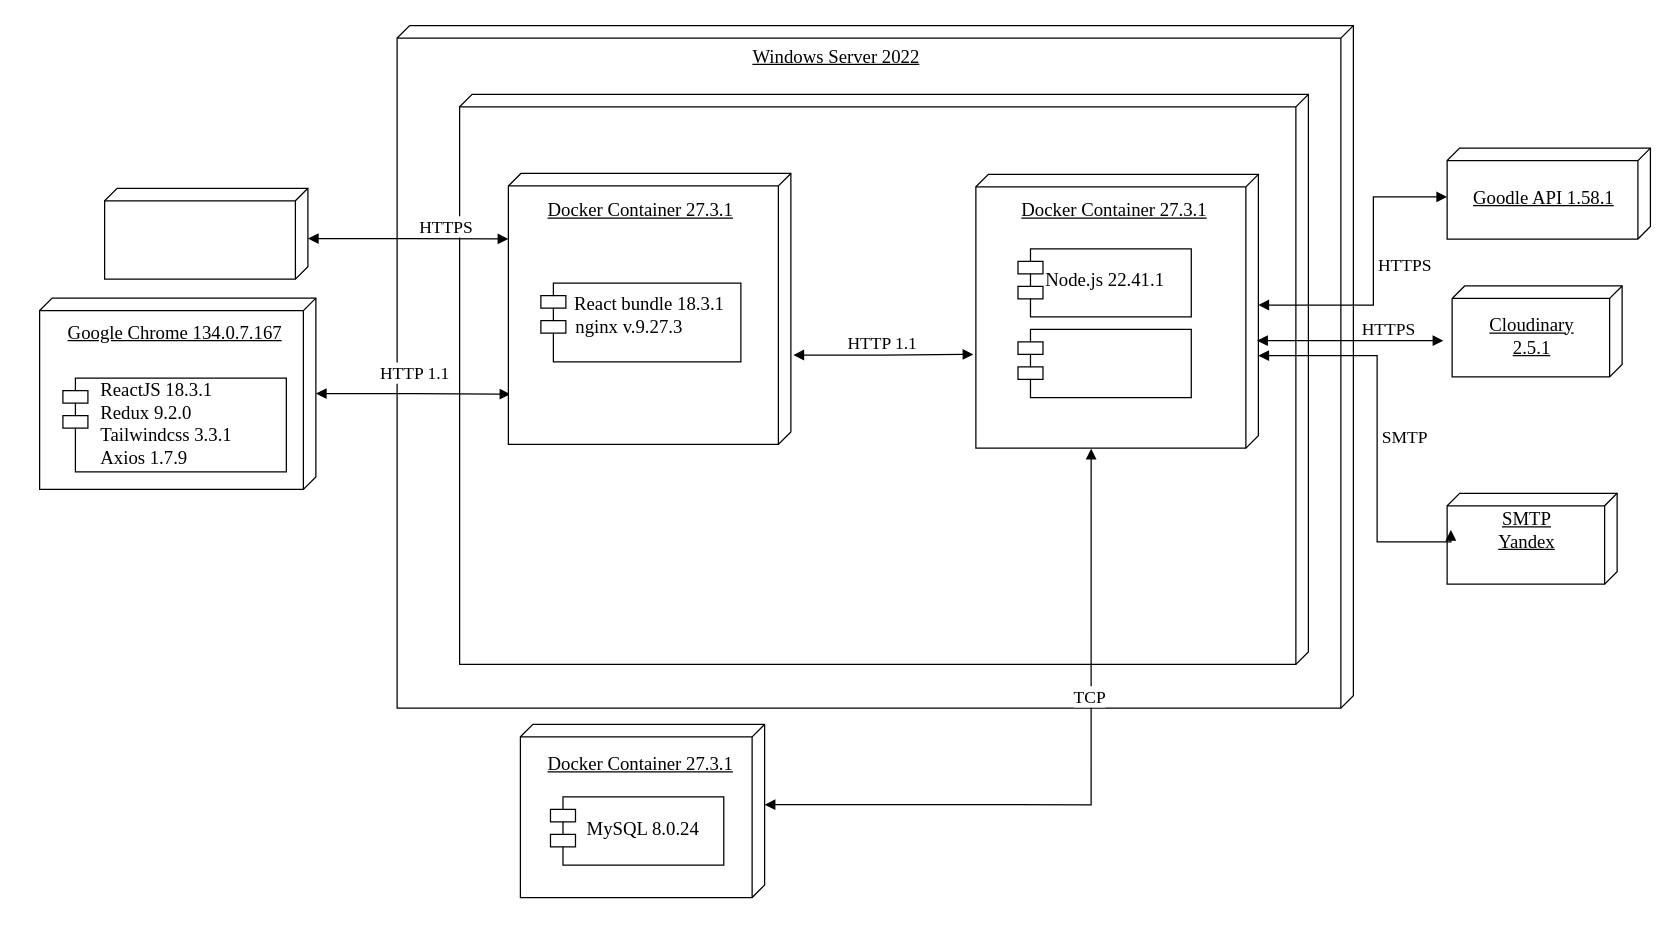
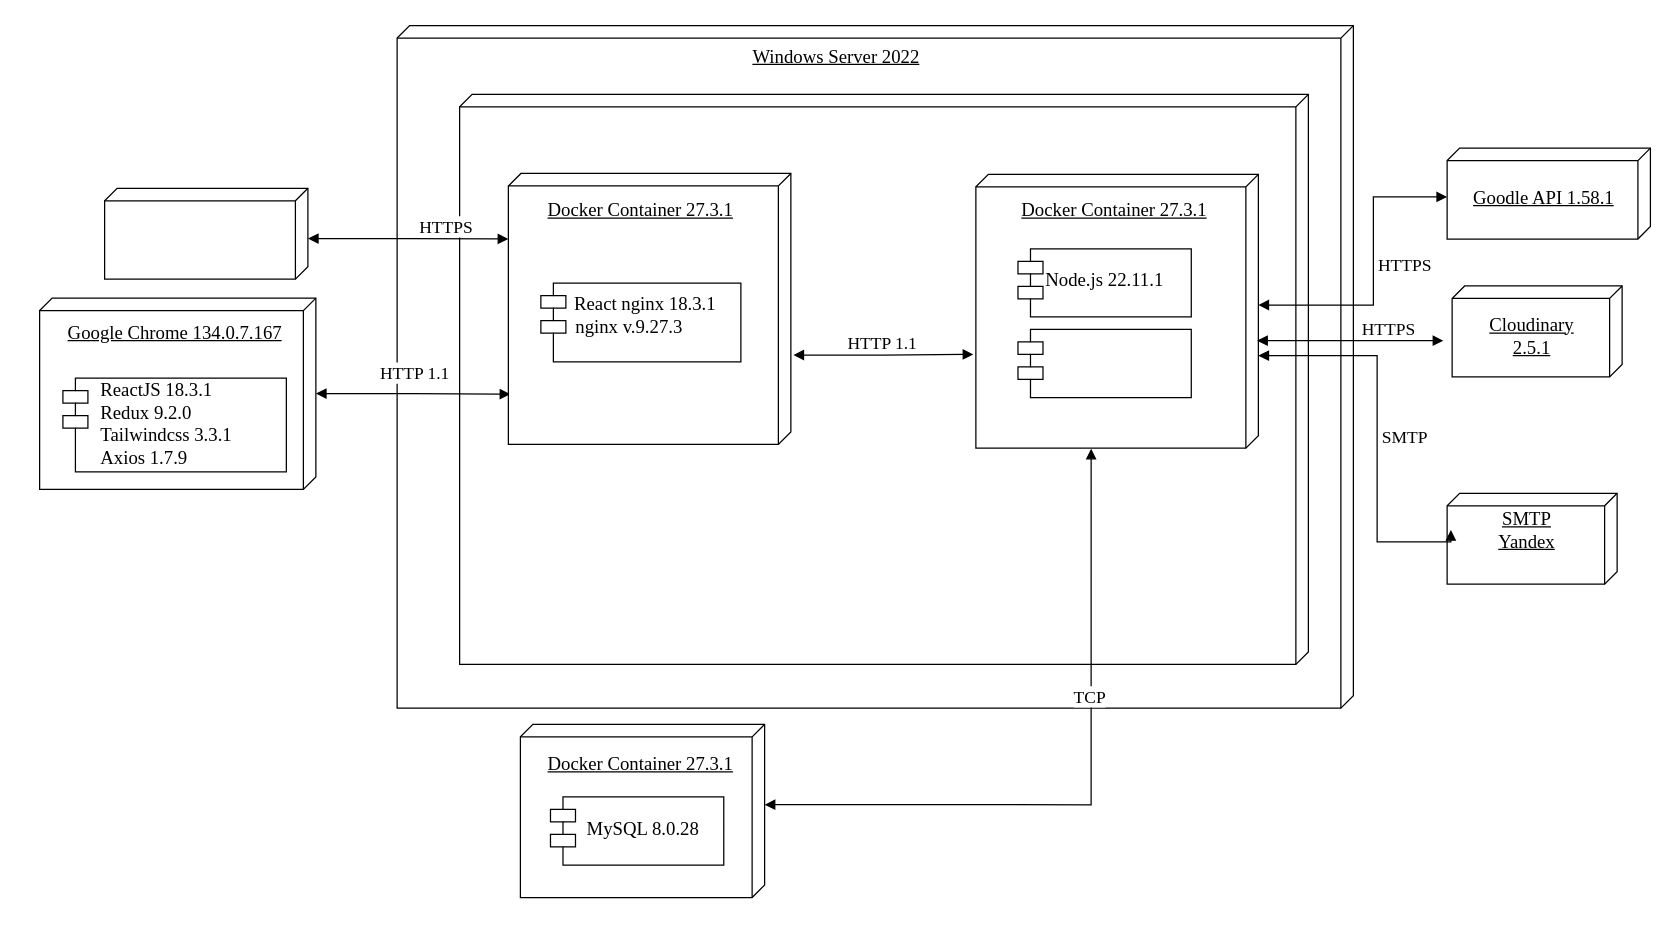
  <mxCell id="0" />
  <mxCell id="1" parent="0" />
  <mxCell id="2" value="&lt;span style=&quot;color: rgba(0, 0, 0, 0); font-family: monospace; font-size: 0px; text-wrap-mode: nowrap;&quot;&gt;%3CmxGraphModel%3E%3Croot%3E%3CmxCell%20id%3D%220%22%2F%3E%3CmxCell%20id%3D%221%22%20parent%3D%220%22%2F%3E%3CmxCell%20id%3D%222%22%20value%3D%22%22%20style%3D%22verticalAlign%3Dtop%3Balign%3Dleft%3BspacingTop%3D8%3BspacingLeft%3D2%3BspacingRight%3D12%3Bshape%3Dcube%3Bsize%3D10%3Bdirection%3Dsouth%3BfontStyle%3D4%3Bhtml%3D1%3BwhiteSpace%3Dwrap%3B%22%20vertex%3D%221%22%20parent%3D%221%22%3E%3CmxGeometry%20x%3D%22772%22%20y%3D%22318%22%20width%3D%22679%22%20height%3D%22619%22%20as%3D%22geometry%22%2F%3E%3C%2FmxCell%3E%3C%2Froot%3E%3C%2FmxGraphModel%3E&lt;/span&gt;" style="verticalAlign=top;align=left;spacingTop=8;spacingLeft=2;spacingRight=12;shape=cube;size=10;direction=south;fontStyle=4;html=1;whiteSpace=wrap;" parent="1" vertex="1"><mxGeometry x="317" y="20" width="765" height="546" as="geometry" /></mxCell>
  <mxCell id="3" value="" style="verticalAlign=top;align=left;spacingTop=8;spacingLeft=2;spacingRight=12;shape=cube;size=10;direction=south;fontStyle=4;html=1;whiteSpace=wrap;" parent="1" vertex="1"><mxGeometry x="367" y="75" width="679" height="456" as="geometry" /></mxCell>
  <mxCell id="4" value="" style="verticalAlign=top;align=left;spacingTop=8;spacingLeft=2;spacingRight=12;shape=cube;size=10;direction=south;fontStyle=4;html=1;whiteSpace=wrap;fontSize=14;" parent="1" vertex="1"><mxGeometry x="31" y="238" width="221" height="153" as="geometry" /></mxCell>
  <mxCell id="5" value="&lt;div&gt;&lt;font face=&quot;Times New Roman&quot;&gt;&lt;u&gt;Google Chrome 134.0.7.167&lt;/u&gt;&lt;/font&gt;&lt;/div&gt;" style="text;html=1;align=center;verticalAlign=middle;whiteSpace=wrap;rounded=0;fontSize=15;" parent="1" vertex="1"><mxGeometry x="20.51" y="242" width="237" height="46.5" as="geometry" /></mxCell>
  <mxCell id="6" value="&lt;div&gt;&lt;br&gt;&lt;/div&gt;" style="shape=module;align=left;spacingLeft=20;align=center;verticalAlign=top;whiteSpace=wrap;html=1;fontSize=14;" parent="1" vertex="1"><mxGeometry x="49.63" y="302" width="178.75" height="75" as="geometry" /></mxCell>
  <mxCell id="7" value="&lt;font face=&quot;Times New Roman&quot;&gt;ReactJS 18.3.1&lt;/font&gt;&lt;div&gt;&lt;font face=&quot;Times New Roman&quot;&gt;&lt;span&gt;Redux 9.2.0&lt;br&gt;&lt;/span&gt;&lt;/font&gt;&lt;div&gt;&lt;font face=&quot;PvMJpOz3pLV8ocHbTbVb&quot;&gt;Tailwindcss 3.3.1&lt;/font&gt;&lt;/div&gt;&lt;div&gt;&lt;font face=&quot;PvMJpOz3pLV8ocHbTbVb&quot;&gt;Axios 1.7.9&lt;/font&gt;&lt;/div&gt;&lt;/div&gt;" style="text;html=1;align=left;verticalAlign=middle;whiteSpace=wrap;rounded=0;fontSize=15;" parent="1" vertex="1"><mxGeometry x="78.38" y="300.87" width="150" height="75" as="geometry" /></mxCell>
  <mxCell id="8" value="" style="endArrow=block;html=1;rounded=0;edgeStyle=orthogonalEdgeStyle;endFill=1;startArrow=block;startFill=1;entryX=0.815;entryY=0.993;entryDx=0;entryDy=0;entryPerimeter=0;fontSize=14;spacing=2;" parent="1" target="10" edge="1"><mxGeometry width="50" height="50" relative="1" as="geometry"><mxPoint x="252" y="314.37" as="sourcePoint" /><mxPoint x="365.5" y="313.87" as="targetPoint" /><Array as="points"><mxPoint x="330" y="314" /></Array></mxGeometry></mxCell>
  <mxCell id="9" value="&lt;font face=&quot;Times New Roman&quot;&gt;HTTP 1.1&lt;/font&gt;" style="edgeLabel;html=1;align=center;verticalAlign=middle;resizable=0;points=[];fontSize=14;" parent="8" vertex="1" connectable="0"><mxGeometry x="0.076" y="1" relative="1" as="geometry"><mxPoint x="-6" y="-16" as="offset" /></mxGeometry></mxCell>
  <mxCell id="10" value="" style="verticalAlign=top;align=left;spacingTop=8;spacingLeft=2;spacingRight=12;shape=cube;size=10;direction=south;fontStyle=4;html=1;whiteSpace=wrap;fontSize=14;" parent="1" vertex="1"><mxGeometry x="406" y="138.25" width="226" height="216.75" as="geometry" /></mxCell>
  <mxCell id="11" value="&lt;div&gt;&lt;br&gt;&lt;/div&gt;" style="shape=module;align=left;spacingLeft=20;align=center;verticalAlign=top;whiteSpace=wrap;html=1;fontSize=14;" parent="1" vertex="1"><mxGeometry x="432" y="226" width="160" height="63" as="geometry" /></mxCell>
- <mxCell id="12" value="&lt;span style=&quot;font-family: &amp;quot;Times New Roman&amp;quot;; text-align: center;&quot;&gt;React bundle 18.3.1&lt;/span&gt;" style="text;html=1;align=left;verticalAlign=middle;whiteSpace=wrap;rounded=0;fontSize=15;" parent="1" vertex="1"><mxGeometry x="456.5" y="216" width="135" height="52.5" as="geometry" /></mxCell>
+ <mxCell id="12" value="&lt;span style=&quot;font-family: &amp;quot;Times New Roman&amp;quot;; text-align: center;&quot;&gt;React nginx 18.3.1&lt;/span&gt;" style="text;html=1;align=left;verticalAlign=middle;whiteSpace=wrap;rounded=0;fontSize=15;" parent="1" vertex="1"><mxGeometry x="456.5" y="216" width="135" height="52.5" as="geometry" /></mxCell>
  <mxCell id="13" value="" style="verticalAlign=top;align=left;spacingTop=8;spacingLeft=2;spacingRight=12;shape=cube;size=10;direction=south;fontStyle=4;html=1;whiteSpace=wrap;fontSize=14;" parent="1" vertex="1"><mxGeometry x="780" y="139" width="226" height="219" as="geometry" /></mxCell>
  <mxCell id="14" value="&lt;div&gt;&lt;br&gt;&lt;/div&gt;" style="shape=module;align=left;spacingLeft=20;align=center;verticalAlign=top;whiteSpace=wrap;html=1;fontSize=14;" parent="1" vertex="1"><mxGeometry x="813.69" y="198.5" width="138.63" height="54.5" as="geometry" /></mxCell>
- <mxCell id="15" value="&lt;span style=&quot;font-family: &amp;quot;Times New Roman&amp;quot;; text-align: center;&quot;&gt;&lt;font&gt;Node.js&amp;nbsp;&lt;/font&gt;&lt;/span&gt;&lt;span style=&quot;font-family: &amp;quot;Times New Roman&amp;quot;; text-align: center; background-color: transparent; color: light-dark(rgb(0, 0, 0), rgb(255, 255, 255));&quot;&gt;22.41.1&lt;/span&gt;" style="text;html=1;align=left;verticalAlign=middle;whiteSpace=wrap;rounded=0;fontSize=15;" parent="1" vertex="1"><mxGeometry x="834" y="197" width="119" height="52.5" as="geometry" /></mxCell>
+ <mxCell id="15" value="&lt;span style=&quot;font-family: &amp;quot;Times New Roman&amp;quot;; text-align: center;&quot;&gt;&lt;font&gt;Node.js&amp;nbsp;&lt;/font&gt;&lt;/span&gt;&lt;span style=&quot;font-family: &amp;quot;Times New Roman&amp;quot;; text-align: center; background-color: transparent; color: light-dark(rgb(0, 0, 0), rgb(255, 255, 255));&quot;&gt;22.11.1&lt;/span&gt;" style="text;html=1;align=left;verticalAlign=middle;whiteSpace=wrap;rounded=0;fontSize=15;" parent="1" vertex="1"><mxGeometry x="834" y="197" width="119" height="52.5" as="geometry" /></mxCell>
  <mxCell id="16" value="&lt;div&gt;&lt;br&gt;&lt;/div&gt;" style="shape=module;align=left;spacingLeft=20;align=center;verticalAlign=top;whiteSpace=wrap;html=1;fontSize=14;" parent="1" vertex="1"><mxGeometry x="813.69" y="263" width="138.63" height="54.5" as="geometry" /></mxCell>
  <mxCell id="17" value="" style="verticalAlign=top;align=left;spacingTop=8;spacingLeft=2;spacingRight=12;shape=cube;size=10;direction=south;fontStyle=4;html=1;whiteSpace=wrap;fontSize=14;" parent="1" vertex="1"><mxGeometry x="415.62" y="579" width="195.38" height="138.5" as="geometry" /></mxCell>
  <mxCell id="18" value="&lt;div&gt;&lt;br&gt;&lt;/div&gt;" style="shape=module;align=left;spacingLeft=20;align=center;verticalAlign=top;whiteSpace=wrap;html=1;fontSize=14;" parent="1" vertex="1"><mxGeometry x="439.69" y="637" width="138.63" height="54.5" as="geometry" /></mxCell>
- <mxCell id="19" value="&lt;span style=&quot;font-family: &amp;quot;Times New Roman&amp;quot;; text-align: center;&quot;&gt;&lt;font&gt;MySQL 8.0.24&lt;/font&gt;&lt;/span&gt;" style="text;html=1;align=left;verticalAlign=middle;whiteSpace=wrap;rounded=0;fontSize=15;" parent="1" vertex="1"><mxGeometry x="466.56" y="635.5" width="104.88" height="52.5" as="geometry" /></mxCell>
+ <mxCell id="19" value="&lt;span style=&quot;font-family: &amp;quot;Times New Roman&amp;quot;; text-align: center;&quot;&gt;&lt;font&gt;MySQL 8.0.28&lt;/font&gt;&lt;/span&gt;" style="text;html=1;align=left;verticalAlign=middle;whiteSpace=wrap;rounded=0;fontSize=15;" parent="1" vertex="1"><mxGeometry x="466.56" y="635.5" width="104.88" height="52.5" as="geometry" /></mxCell>
  <mxCell id="20" value="" style="endArrow=block;html=1;rounded=0;edgeStyle=orthogonalEdgeStyle;endFill=1;startArrow=block;startFill=1;fontSize=14;spacing=2;" parent="1" edge="1"><mxGeometry width="50" height="50" relative="1" as="geometry"><mxPoint x="634" y="283.5" as="sourcePoint" /><mxPoint x="778" y="283" as="targetPoint" /><Array as="points"><mxPoint x="706" y="283" /></Array></mxGeometry></mxCell>
  <mxCell id="21" value="&lt;font face=&quot;Times New Roman&quot;&gt;HTTP 1.1&lt;/font&gt;" style="edgeLabel;html=1;align=center;verticalAlign=middle;resizable=0;points=[];fontSize=14;" parent="20" vertex="1" connectable="0"><mxGeometry x="0.076" y="1" relative="1" as="geometry"><mxPoint x="-6" y="-9" as="offset" /></mxGeometry></mxCell>
  <mxCell id="22" value="" style="endArrow=block;html=1;rounded=0;edgeStyle=orthogonalEdgeStyle;endFill=1;startArrow=block;startFill=1;entryX=1.002;entryY=0.592;entryDx=0;entryDy=0;fontSize=14;spacing=2;entryPerimeter=0;exitX=0;exitY=0;exitDx=64.25;exitDy=0;exitPerimeter=0;" parent="1" source="17" target="13" edge="1"><mxGeometry width="50" height="50" relative="1" as="geometry"><mxPoint x="685" y="675" as="sourcePoint" /><mxPoint x="747.5" y="622" as="targetPoint" /><Array as="points"><mxPoint x="872" y="643" /></Array></mxGeometry></mxCell>
  <mxCell id="23" value="&lt;font face=&quot;Times New Roman&quot;&gt;TCP&lt;/font&gt;" style="edgeLabel;html=1;align=center;verticalAlign=middle;resizable=0;points=[];fontSize=14;" parent="22" vertex="1" connectable="0"><mxGeometry x="0.076" y="1" relative="1" as="geometry"><mxPoint x="-1" y="-54" as="offset" /></mxGeometry></mxCell>
  <mxCell id="24" value="" style="verticalAlign=top;align=left;spacingTop=8;spacingLeft=2;spacingRight=12;shape=cube;size=10;direction=south;fontStyle=4;html=1;whiteSpace=wrap;fontSize=14;" parent="1" vertex="1"><mxGeometry x="1161" y="228.25" width="136" height="72.75" as="geometry" /></mxCell>
  <mxCell id="25" value="&lt;div&gt;&lt;span style=&quot;font-family: &amp;quot;Times New Roman&amp;quot;;&quot;&gt;&lt;u&gt;Cloudinary&lt;/u&gt;&lt;/span&gt;&lt;/div&gt;&lt;div&gt;&lt;span style=&quot;font-family: &amp;quot;Times New Roman&amp;quot;;&quot;&gt;&lt;u&gt;2.5.1&lt;/u&gt;&lt;/span&gt;&lt;/div&gt;" style="text;html=1;align=center;verticalAlign=middle;whiteSpace=wrap;rounded=0;fontSize=15;" parent="1" vertex="1"><mxGeometry x="1164" y="241.25" width="122" height="52.75" as="geometry" /></mxCell>
  <mxCell id="26" value="" style="endArrow=block;html=1;rounded=0;edgeStyle=orthogonalEdgeStyle;endFill=1;startArrow=block;startFill=1;fontSize=14;spacing=2;" parent="1" edge="1"><mxGeometry width="50" height="50" relative="1" as="geometry"><mxPoint x="1005" y="272" as="sourcePoint" /><mxPoint x="1154" y="272" as="targetPoint" /><Array as="points" /></mxGeometry></mxCell>
  <mxCell id="27" value="&lt;font face=&quot;Times New Roman&quot;&gt;HTTPS&lt;/font&gt;" style="edgeLabel;html=1;align=center;verticalAlign=middle;resizable=0;points=[];fontSize=14;" parent="26" vertex="1" connectable="0"><mxGeometry x="0.076" y="1" relative="1" as="geometry"><mxPoint x="24" y="-9" as="offset" /></mxGeometry></mxCell>
  <mxCell id="28" value="" style="verticalAlign=top;align=left;spacingTop=8;spacingLeft=2;spacingRight=12;shape=cube;size=10;direction=south;fontStyle=4;html=1;whiteSpace=wrap;fontSize=14;" parent="1" vertex="1"><mxGeometry x="1157" y="394.12" width="136" height="72.75" as="geometry" /></mxCell>
  <mxCell id="29" value="&lt;div&gt;&lt;span style=&quot;font-family: &amp;quot;Times New Roman&amp;quot;;&quot;&gt;&lt;u&gt;SMTP&lt;/u&gt;&lt;/span&gt;&lt;/div&gt;&lt;div&gt;&lt;span style=&quot;font-family: &amp;quot;Times New Roman&amp;quot;;&quot;&gt;&lt;u&gt;Yandex&lt;/u&gt;&lt;/span&gt;&lt;/div&gt;" style="text;html=1;align=center;verticalAlign=middle;whiteSpace=wrap;rounded=0;fontSize=15;" parent="1" vertex="1"><mxGeometry x="1160" y="397.12" width="122" height="52.75" as="geometry" /></mxCell>
  <mxCell id="30" value="" style="endArrow=block;html=1;rounded=0;edgeStyle=orthogonalEdgeStyle;endFill=1;startArrow=block;startFill=1;fontSize=14;spacing=2;entryX=0;entryY=0.5;entryDx=0;entryDy=0;" parent="1" target="29" edge="1"><mxGeometry width="50" height="50" relative="1" as="geometry"><mxPoint x="1006" y="284" as="sourcePoint" /><mxPoint x="1302.56" y="603.5" as="targetPoint" /><Array as="points"><mxPoint x="1101" y="284" /><mxPoint x="1101" y="433" /></Array></mxGeometry></mxCell>
  <mxCell id="31" value="&lt;font face=&quot;Times New Roman&quot;&gt;SMTP&lt;/font&gt;" style="edgeLabel;html=1;align=center;verticalAlign=middle;resizable=0;points=[];fontSize=14;" parent="30" vertex="1" connectable="0"><mxGeometry x="0.076" y="1" relative="1" as="geometry"><mxPoint x="20" y="-9" as="offset" /></mxGeometry></mxCell>
  <mxCell id="32" value="&lt;font face=&quot;Times New Roman&quot;&gt;&lt;span&gt;&lt;u&gt;Windows Server 2022&lt;/u&gt;&lt;/span&gt;&lt;/font&gt;" style="text;html=1;align=center;verticalAlign=middle;whiteSpace=wrap;rounded=0;fontSize=15;" parent="1" vertex="1"><mxGeometry x="517" y="29" width="303" height="29" as="geometry" /></mxCell>
  <mxCell id="33" value="&lt;div&gt;&lt;font face=&quot;Times New Roman&quot;&gt;&lt;span&gt;&lt;u&gt;Docker Container 27.3.1&lt;/u&gt;&lt;/span&gt;&lt;/font&gt;&lt;/div&gt;" style="text;html=1;align=center;verticalAlign=middle;whiteSpace=wrap;rounded=0;fontSize=15;" parent="1" vertex="1"><mxGeometry x="408" y="595" width="208" height="30" as="geometry" /></mxCell>
  <mxCell id="34" value="&lt;div&gt;&lt;font face=&quot;Times New Roman&quot;&gt;&lt;span&gt;&lt;u&gt;Docker Container 27.3.1&lt;/u&gt;&lt;/span&gt;&lt;/font&gt;&lt;/div&gt;" style="text;html=1;align=center;verticalAlign=middle;whiteSpace=wrap;rounded=0;fontSize=15;" parent="1" vertex="1"><mxGeometry x="408" y="152" width="208" height="30" as="geometry" /></mxCell>
  <mxCell id="35" value="&lt;span style=&quot;font-family: &amp;quot;Times New Roman&amp;quot;; text-align: center;&quot;&gt;&lt;font&gt;nginx v.9.27.3&lt;/font&gt;&lt;/span&gt;" style="text;html=1;align=left;verticalAlign=middle;whiteSpace=wrap;rounded=0;fontSize=15;" parent="1" vertex="1"><mxGeometry x="457.72" y="234" width="104.88" height="52.5" as="geometry" /></mxCell>
  <mxCell id="36" value="&lt;div&gt;&lt;font face=&quot;Times New Roman&quot;&gt;&lt;span&gt;&lt;u&gt;Docker Container 27.3.1&lt;/u&gt;&lt;/span&gt;&lt;/font&gt;&lt;/div&gt;" style="text;html=1;align=center;verticalAlign=middle;whiteSpace=wrap;rounded=0;fontSize=15;" parent="1" vertex="1"><mxGeometry x="787" y="152" width="208" height="30" as="geometry" /></mxCell>
  <mxCell id="37" value="" style="verticalAlign=top;align=left;spacingTop=8;spacingLeft=2;spacingRight=12;shape=cube;size=10;direction=south;fontStyle=4;html=1;whiteSpace=wrap;fontSize=14;" parent="1" vertex="1"><mxGeometry x="83" y="150.13" width="162.62" height="72.75" as="geometry" /></mxCell>
  <mxCell id="38" value="" style="verticalAlign=top;align=left;spacingTop=8;spacingLeft=2;spacingRight=12;shape=cube;size=10;direction=south;fontStyle=4;html=1;whiteSpace=wrap;fontSize=14;" parent="1" vertex="1"><mxGeometry x="1157" y="118" width="162.62" height="72.75" as="geometry" /></mxCell>
  <mxCell id="39" value="&lt;div&gt;&lt;font face=&quot;Times New Roman&quot;&gt;&lt;u&gt;Goodle API 1.58.1&lt;/u&gt;&lt;/font&gt;&lt;/div&gt;" style="text;html=1;align=center;verticalAlign=middle;whiteSpace=wrap;rounded=0;fontSize=15;" parent="1" vertex="1"><mxGeometry x="1160" y="131" width="148.62" height="52.75" as="geometry" /></mxCell>
  <mxCell id="40" value="" style="endArrow=block;html=1;rounded=0;edgeStyle=orthogonalEdgeStyle;endFill=1;startArrow=block;startFill=1;fontSize=14;spacing=2;exitX=0.553;exitY=0;exitDx=0;exitDy=0;exitPerimeter=0;entryX=0;entryY=0;entryDx=113.375;entryDy=226;entryPerimeter=0;" parent="1" source="37" edge="1"><mxGeometry width="50" height="50" relative="1" as="geometry"><mxPoint x="250" y="188.84" as="sourcePoint" /><mxPoint x="406" y="190.625" as="targetPoint" /><Array as="points"><mxPoint x="326" y="190" /><mxPoint x="406" y="190" /></Array></mxGeometry></mxCell>
  <mxCell id="41" value="&lt;font face=&quot;Times New Roman&quot;&gt;HTTPS&lt;/font&gt;" style="edgeLabel;html=1;align=center;verticalAlign=middle;resizable=0;points=[];fontSize=14;" parent="40" vertex="1" connectable="0"><mxGeometry x="0.076" y="1" relative="1" as="geometry"><mxPoint x="24" y="-9" as="offset" /></mxGeometry></mxCell>
  <mxCell id="42" value="" style="endArrow=block;html=1;rounded=0;edgeStyle=orthogonalEdgeStyle;endFill=1;startArrow=block;startFill=1;fontSize=14;spacing=2;entryX=0;entryY=0.5;entryDx=0;entryDy=0;exitX=0;exitY=0;exitDx=104.5;exitDy=0;exitPerimeter=0;" parent="1" source="13" edge="1"><mxGeometry width="50" height="50" relative="1" as="geometry"><mxPoint x="1003" y="8" as="sourcePoint" /><mxPoint x="1157" y="157" as="targetPoint" /><Array as="points"><mxPoint x="1098" y="243" /><mxPoint x="1098" y="157" /></Array></mxGeometry></mxCell>
  <mxCell id="43" value="&lt;font face=&quot;Times New Roman&quot;&gt;HTTPS&lt;/font&gt;" style="edgeLabel;html=1;align=center;verticalAlign=middle;resizable=0;points=[];fontSize=14;" parent="42" vertex="1" connectable="0"><mxGeometry x="0.076" y="1" relative="1" as="geometry"><mxPoint x="25" y="4" as="offset" /></mxGeometry></mxCell>
